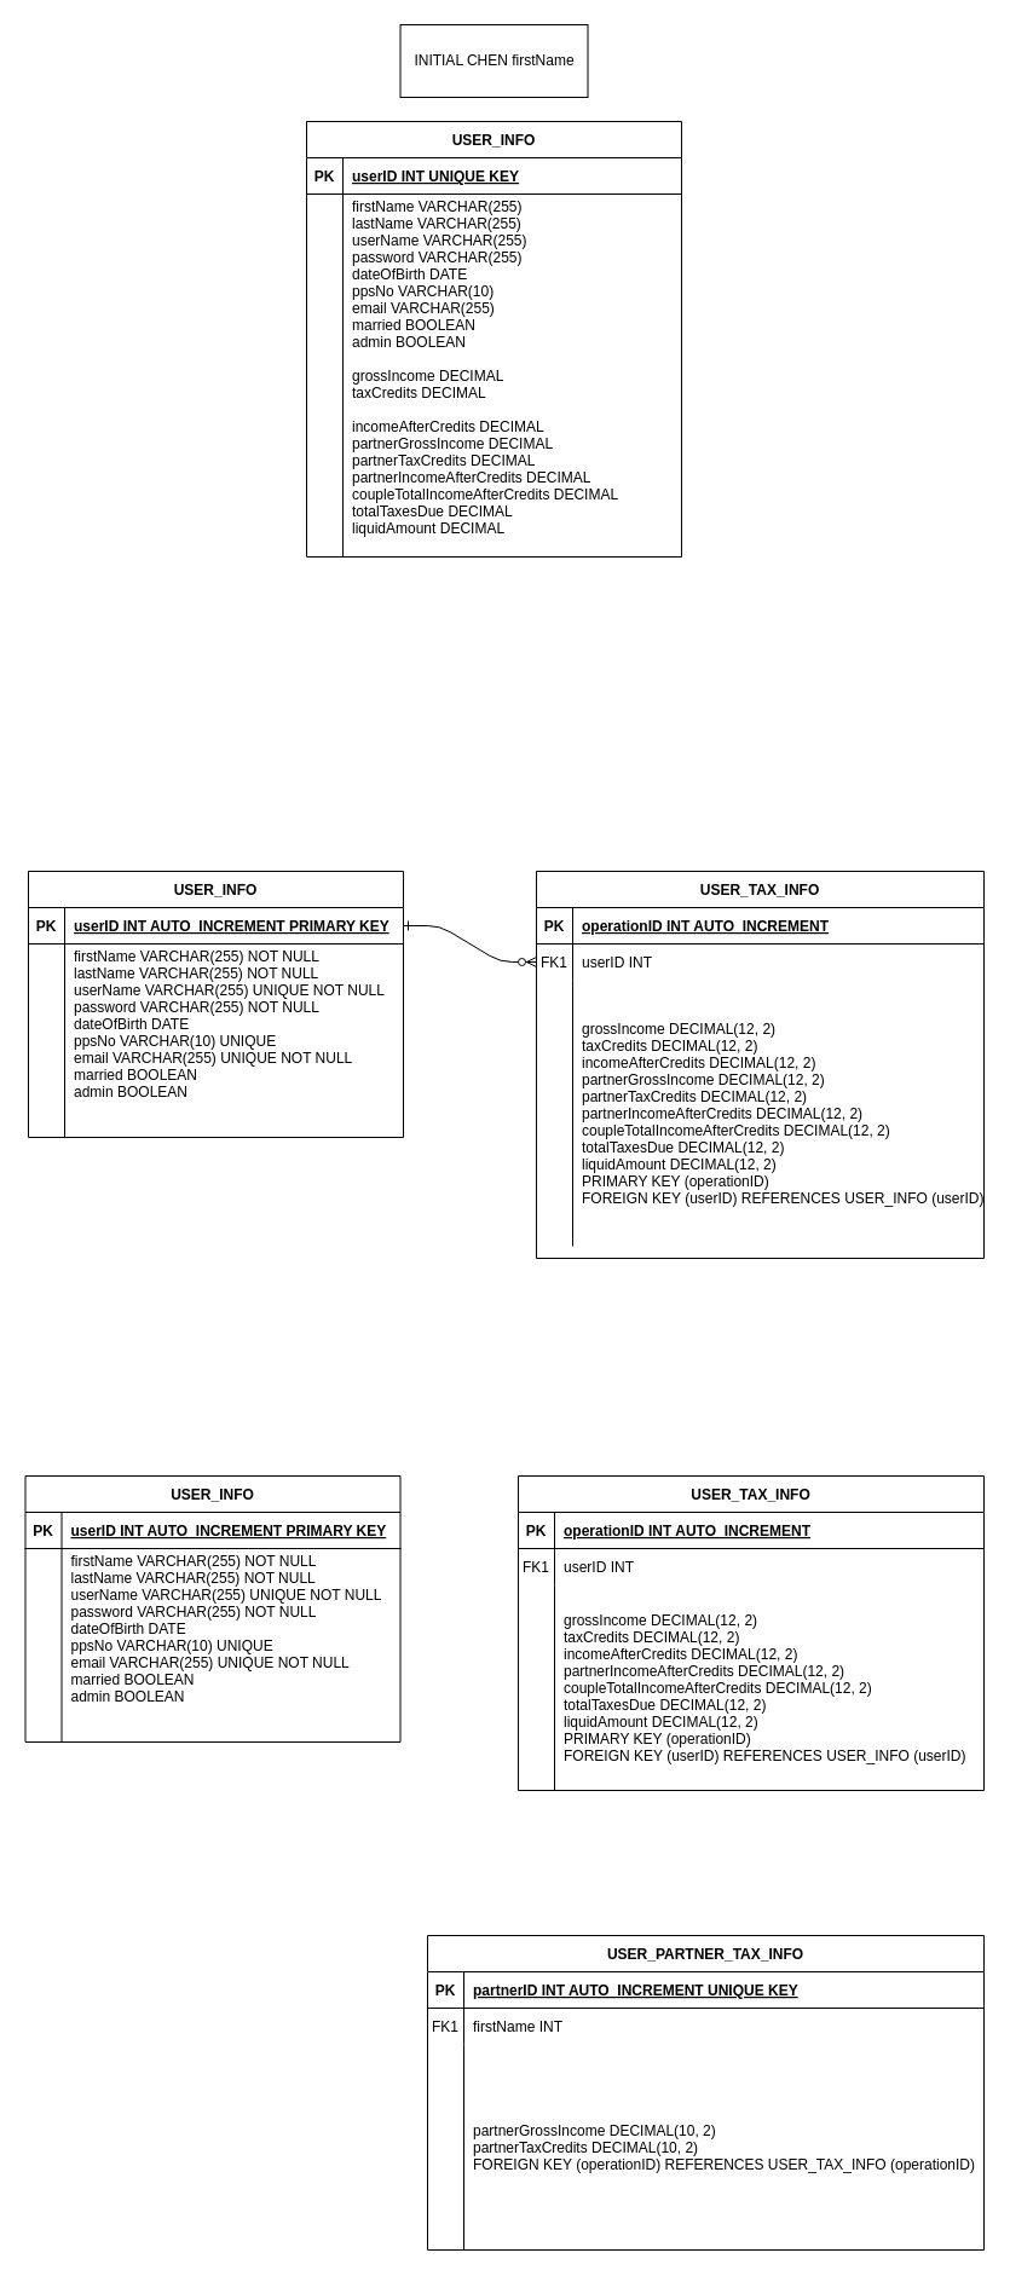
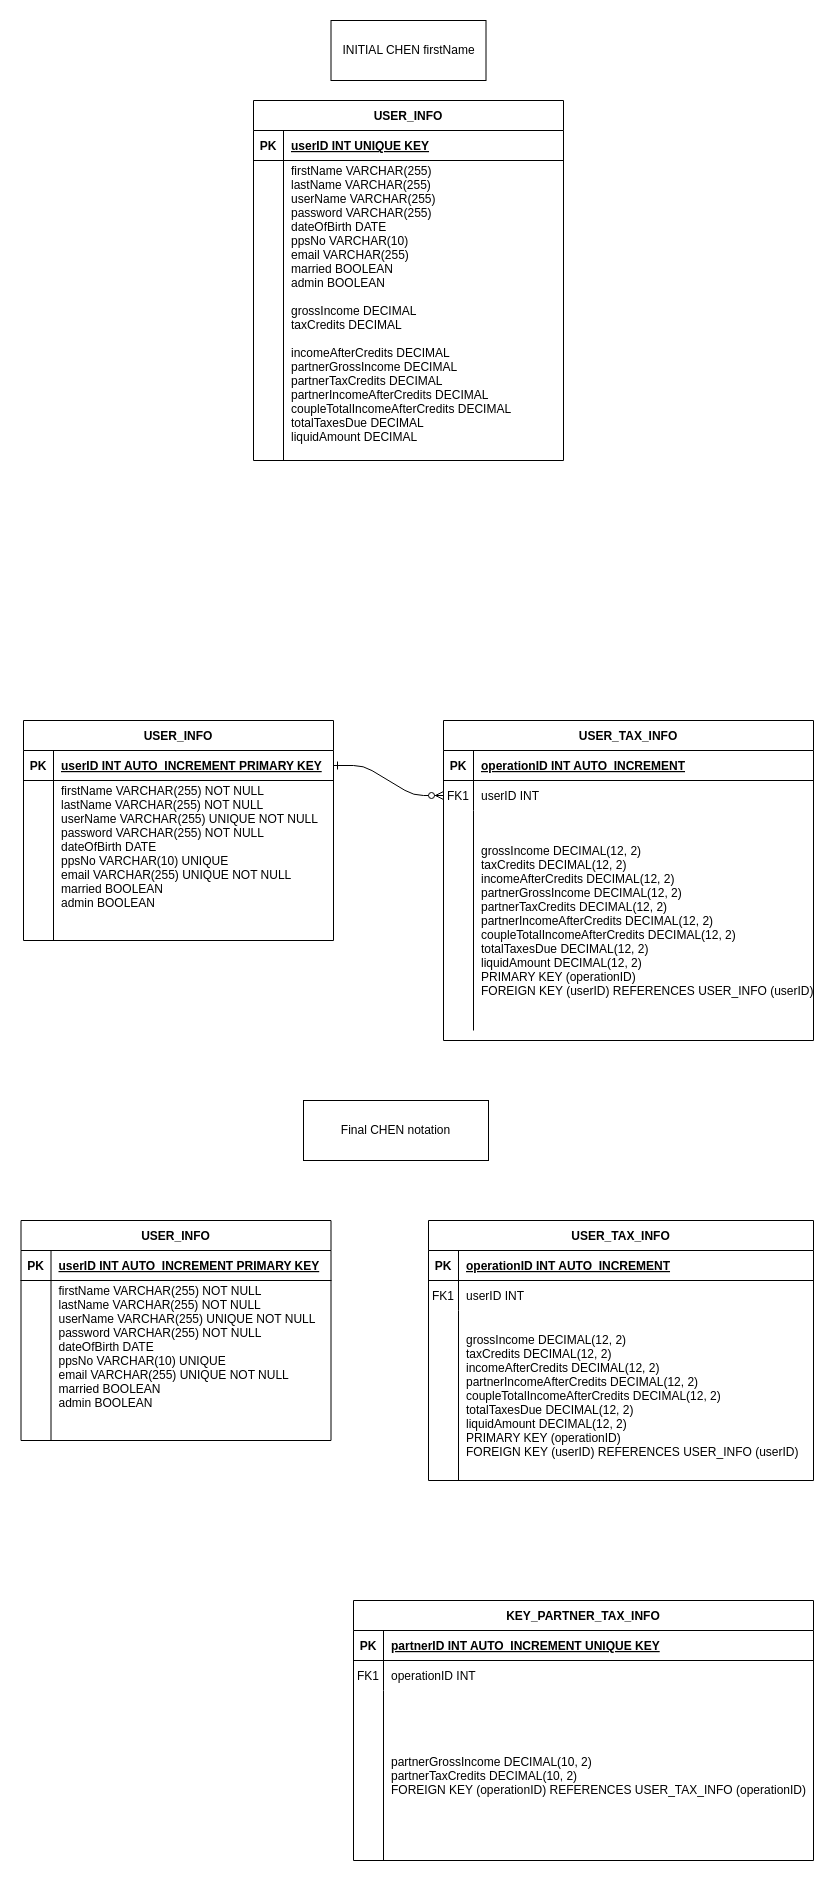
  <mxCell id="0" />
  <mxCell id="1" parent="0" />
  <mxCell id="2" value="" style="edgeStyle=entityRelationEdgeStyle;endArrow=ERzeroToMany;startArrow=ERone;endFill=1;startFill=0;" parent="1" source="14" target="7" edge="1"><mxGeometry width="100" height="100" relative="1" as="geometry"><mxPoint x="343" y="1600" as="sourcePoint" /><mxPoint x="443" y="1500" as="targetPoint" /></mxGeometry></mxCell>
  <mxCell id="3" value="USER_TAX_INFO" style="shape=table;startSize=30;container=1;collapsible=1;childLayout=tableLayout;fixedRows=1;rowLines=0;fontStyle=1;align=center;resizeLast=1;" parent="1" vertex="1"><mxGeometry x="443" y="720" width="370" height="320" as="geometry" /></mxCell>
  <mxCell id="4" value="" style="shape=partialRectangle;collapsible=0;dropTarget=0;pointerEvents=0;fillColor=none;points=[[0,0.5],[1,0.5]];portConstraint=eastwest;top=0;left=0;right=0;bottom=1;" parent="3" vertex="1"><mxGeometry y="30" width="370" height="30" as="geometry" /></mxCell>
  <mxCell id="5" value="PK" style="shape=partialRectangle;overflow=hidden;connectable=0;fillColor=none;top=0;left=0;bottom=0;right=0;fontStyle=1;" parent="4" vertex="1"><mxGeometry width="30" height="30" as="geometry"><mxRectangle width="30" height="30" as="alternateBounds" /></mxGeometry></mxCell>
  <mxCell id="6" value="operationID INT AUTO_INCREMENT " style="shape=partialRectangle;overflow=hidden;connectable=0;fillColor=none;top=0;left=0;bottom=0;right=0;align=left;spacingLeft=6;fontStyle=5;" parent="4" vertex="1"><mxGeometry x="30" width="340" height="30" as="geometry"><mxRectangle width="340" height="30" as="alternateBounds" /></mxGeometry></mxCell>
  <mxCell id="7" value="" style="shape=partialRectangle;collapsible=0;dropTarget=0;pointerEvents=0;fillColor=none;points=[[0,0.5],[1,0.5]];portConstraint=eastwest;top=0;left=0;right=0;bottom=0;" parent="3" vertex="1"><mxGeometry y="60" width="370" height="30" as="geometry" /></mxCell>
  <mxCell id="8" value="FK1" style="shape=partialRectangle;overflow=hidden;connectable=0;fillColor=none;top=0;left=0;bottom=0;right=0;" parent="7" vertex="1"><mxGeometry width="30" height="30" as="geometry"><mxRectangle width="30" height="30" as="alternateBounds" /></mxGeometry></mxCell>
  <mxCell id="9" value="userID INT" style="shape=partialRectangle;overflow=hidden;connectable=0;fillColor=none;top=0;left=0;bottom=0;right=0;align=left;spacingLeft=6;" parent="7" vertex="1"><mxGeometry x="30" width="340" height="30" as="geometry"><mxRectangle width="340" height="30" as="alternateBounds" /></mxGeometry></mxCell>
  <mxCell id="10" value="" style="shape=partialRectangle;collapsible=0;dropTarget=0;pointerEvents=0;fillColor=none;points=[[0,0.5],[1,0.5]];portConstraint=eastwest;top=0;left=0;right=0;bottom=0;" parent="3" vertex="1"><mxGeometry y="90" width="370" height="220" as="geometry" /></mxCell>
  <mxCell id="11" value="" style="shape=partialRectangle;overflow=hidden;connectable=0;fillColor=none;top=0;left=0;bottom=0;right=0;" parent="10" vertex="1"><mxGeometry width="30" height="220" as="geometry"><mxRectangle width="30" height="220" as="alternateBounds" /></mxGeometry></mxCell>
  <mxCell id="12" value="grossIncome DECIMAL(12, 2)&#10;taxCredits DECIMAL(12, 2)&#10;incomeAfterCredits DECIMAL(12, 2)&#10;partnerGrossIncome DECIMAL(12, 2)&#10;partnerTaxCredits DECIMAL(12, 2)&#10;partnerIncomeAfterCredits DECIMAL(12, 2)&#10;coupleTotalIncomeAfterCredits DECIMAL(12, 2)&#10;totalTaxesDue DECIMAL(12, 2)&#10;liquidAmount DECIMAL(12, 2)&#10;PRIMARY KEY (operationID)&#10;FOREIGN KEY (userID) REFERENCES USER_INFO (userID)" style="shape=partialRectangle;overflow=hidden;connectable=0;fillColor=none;top=0;left=0;bottom=0;right=0;align=left;spacingLeft=6;" parent="10" vertex="1"><mxGeometry x="30" width="340" height="220" as="geometry"><mxRectangle width="340" height="220" as="alternateBounds" /></mxGeometry></mxCell>
  <mxCell id="13" value="USER_INFO" style="shape=table;startSize=30;container=1;collapsible=1;childLayout=tableLayout;fixedRows=1;rowLines=0;fontStyle=1;align=center;resizeLast=1;" parent="1" vertex="1"><mxGeometry x="23" y="720" width="310" height="220" as="geometry" /></mxCell>
  <mxCell id="14" value="" style="shape=partialRectangle;collapsible=0;dropTarget=0;pointerEvents=0;fillColor=none;points=[[0,0.5],[1,0.5]];portConstraint=eastwest;top=0;left=0;right=0;bottom=1;" parent="13" vertex="1"><mxGeometry y="30" width="310" height="30" as="geometry" /></mxCell>
  <mxCell id="15" value="PK" style="shape=partialRectangle;overflow=hidden;connectable=0;fillColor=none;top=0;left=0;bottom=0;right=0;fontStyle=1;" parent="14" vertex="1"><mxGeometry width="30" height="30" as="geometry"><mxRectangle width="30" height="30" as="alternateBounds" /></mxGeometry></mxCell>
  <mxCell id="16" value="userID INT AUTO_INCREMENT PRIMARY KEY" style="shape=partialRectangle;overflow=hidden;connectable=0;fillColor=none;top=0;left=0;bottom=0;right=0;align=left;spacingLeft=6;fontStyle=5;" parent="14" vertex="1"><mxGeometry x="30" width="280" height="30" as="geometry"><mxRectangle width="280" height="30" as="alternateBounds" /></mxGeometry></mxCell>
  <mxCell id="17" value="" style="shape=partialRectangle;collapsible=0;dropTarget=0;pointerEvents=0;fillColor=none;points=[[0,0.5],[1,0.5]];portConstraint=eastwest;top=0;left=0;right=0;bottom=0;" parent="13" vertex="1"><mxGeometry y="60" width="310" height="160" as="geometry" /></mxCell>
  <mxCell id="18" value="" style="shape=partialRectangle;overflow=hidden;connectable=0;fillColor=none;top=0;left=0;bottom=0;right=0;" parent="17" vertex="1"><mxGeometry width="30" height="160" as="geometry"><mxRectangle width="30" height="160" as="alternateBounds" /></mxGeometry></mxCell>
  <mxCell id="19" value="firstName VARCHAR(255) NOT NULL&#10;lastName VARCHAR(255) NOT NULL&#10;userName VARCHAR(255) UNIQUE NOT NULL&#10;password VARCHAR(255) NOT NULL&#10;dateOfBirth DATE&#10;ppsNo VARCHAR(10) UNIQUE&#10;email VARCHAR(255) UNIQUE NOT NULL&#10;married BOOLEAN&#10;admin BOOLEAN&#10;&#10;" style="shape=partialRectangle;overflow=hidden;connectable=0;fillColor=none;top=0;left=0;bottom=0;right=0;align=left;spacingLeft=6;" parent="17" vertex="1"><mxGeometry x="30" width="280" height="160" as="geometry"><mxRectangle width="280" height="160" as="alternateBounds" /></mxGeometry></mxCell>
  <mxCell id="20" value="INITIAL CHEN firstName" style="rounded=0;whiteSpace=wrap;html=1;" parent="1" vertex="1"><mxGeometry x="330.5" y="20" width="155" height="60" as="geometry" /></mxCell>
  <mxCell id="21" value="USER_INFO" style="shape=table;startSize=30;container=1;collapsible=1;childLayout=tableLayout;fixedRows=1;rowLines=0;fontStyle=1;align=center;resizeLast=1;" parent="1" vertex="1"><mxGeometry x="253" y="100" width="310" height="360" as="geometry" /></mxCell>
  <mxCell id="22" value="" style="shape=partialRectangle;collapsible=0;dropTarget=0;pointerEvents=0;fillColor=none;points=[[0,0.5],[1,0.5]];portConstraint=eastwest;top=0;left=0;right=0;bottom=1;" parent="21" vertex="1"><mxGeometry y="30" width="310" height="30" as="geometry" /></mxCell>
  <mxCell id="23" value="PK" style="shape=partialRectangle;overflow=hidden;connectable=0;fillColor=none;top=0;left=0;bottom=0;right=0;fontStyle=1;" parent="22" vertex="1"><mxGeometry width="30" height="30" as="geometry"><mxRectangle width="30" height="30" as="alternateBounds" /></mxGeometry></mxCell>
  <mxCell id="24" value="userID INT UNIQUE KEY" style="shape=partialRectangle;overflow=hidden;connectable=0;fillColor=none;top=0;left=0;bottom=0;right=0;align=left;spacingLeft=6;fontStyle=5;" parent="22" vertex="1"><mxGeometry x="30" width="280" height="30" as="geometry"><mxRectangle width="280" height="30" as="alternateBounds" /></mxGeometry></mxCell>
  <mxCell id="25" value="" style="shape=partialRectangle;collapsible=0;dropTarget=0;pointerEvents=0;fillColor=none;points=[[0,0.5],[1,0.5]];portConstraint=eastwest;top=0;left=0;right=0;bottom=0;" parent="21" vertex="1"><mxGeometry y="60" width="310" height="300" as="geometry" /></mxCell>
  <mxCell id="26" value="" style="shape=partialRectangle;overflow=hidden;connectable=0;fillColor=none;top=0;left=0;bottom=0;right=0;" parent="25" vertex="1"><mxGeometry width="30" height="300" as="geometry"><mxRectangle width="30" height="300" as="alternateBounds" /></mxGeometry></mxCell>
  <mxCell id="27" value="firstName VARCHAR(255)&#10;lastName VARCHAR(255)&#10;userName VARCHAR(255)&#10;password VARCHAR(255) &#10;dateOfBirth DATE&#10;ppsNo VARCHAR(10)&#10;email VARCHAR(255)&#10;married BOOLEAN&#10;admin BOOLEAN&#10;&#10;grossIncome DECIMAL&#10;taxCredits DECIMAL&#10;&#10;incomeAfterCredits DECIMAL&#10;partnerGrossIncome DECIMAL&#10;partnerTaxCredits DECIMAL&#10;partnerIncomeAfterCredits DECIMAL&#10;coupleTotalIncomeAfterCredits DECIMAL&#10;totalTaxesDue DECIMAL&#10;liquidAmount DECIMAL&#10;" style="shape=partialRectangle;overflow=hidden;connectable=0;fillColor=none;top=0;left=0;bottom=0;right=0;align=left;spacingLeft=6;" parent="25" vertex="1"><mxGeometry x="30" width="280" height="300" as="geometry"><mxRectangle width="280" height="300" as="alternateBounds" /></mxGeometry></mxCell>
+ <mxCell id="28" value="Final CHEN notation" style="rounded=0;whiteSpace=wrap;html=1;" parent="1" vertex="1"><mxGeometry x="303" y="1100" width="185" height="60" as="geometry" /></mxCell>
  <mxCell id="29" value="USER_INFO" style="shape=table;startSize=30;container=1;collapsible=1;childLayout=tableLayout;fixedRows=1;rowLines=0;fontStyle=1;align=center;resizeLast=1;" vertex="1" parent="1"><mxGeometry x="20.5" y="1220" width="310" height="220" as="geometry" /></mxCell>
  <mxCell id="30" value="" style="shape=partialRectangle;collapsible=0;dropTarget=0;pointerEvents=0;fillColor=none;points=[[0,0.5],[1,0.5]];portConstraint=eastwest;top=0;left=0;right=0;bottom=1;" vertex="1" parent="29"><mxGeometry y="30" width="310" height="30" as="geometry" /></mxCell>
  <mxCell id="31" value="PK" style="shape=partialRectangle;overflow=hidden;connectable=0;fillColor=none;top=0;left=0;bottom=0;right=0;fontStyle=1;" vertex="1" parent="30"><mxGeometry width="30" height="30" as="geometry"><mxRectangle width="30" height="30" as="alternateBounds" /></mxGeometry></mxCell>
  <mxCell id="32" value="userID INT AUTO_INCREMENT PRIMARY KEY" style="shape=partialRectangle;overflow=hidden;connectable=0;fillColor=none;top=0;left=0;bottom=0;right=0;align=left;spacingLeft=6;fontStyle=5;" vertex="1" parent="30"><mxGeometry x="30" width="280" height="30" as="geometry"><mxRectangle width="280" height="30" as="alternateBounds" /></mxGeometry></mxCell>
  <mxCell id="33" value="" style="shape=partialRectangle;collapsible=0;dropTarget=0;pointerEvents=0;fillColor=none;points=[[0,0.5],[1,0.5]];portConstraint=eastwest;top=0;left=0;right=0;bottom=0;" vertex="1" parent="29"><mxGeometry y="60" width="310" height="160" as="geometry" /></mxCell>
  <mxCell id="34" value="" style="shape=partialRectangle;overflow=hidden;connectable=0;fillColor=none;top=0;left=0;bottom=0;right=0;" vertex="1" parent="33"><mxGeometry width="30" height="160" as="geometry"><mxRectangle width="30" height="160" as="alternateBounds" /></mxGeometry></mxCell>
  <mxCell id="35" value="firstName VARCHAR(255) NOT NULL&#10;lastName VARCHAR(255) NOT NULL&#10;userName VARCHAR(255) UNIQUE NOT NULL&#10;password VARCHAR(255) NOT NULL&#10;dateOfBirth DATE&#10;ppsNo VARCHAR(10) UNIQUE&#10;email VARCHAR(255) UNIQUE NOT NULL&#10;married BOOLEAN&#10;admin BOOLEAN&#10;&#10;" style="shape=partialRectangle;overflow=hidden;connectable=0;fillColor=none;top=0;left=0;bottom=0;right=0;align=left;spacingLeft=6;" vertex="1" parent="33"><mxGeometry x="30" width="280" height="160" as="geometry"><mxRectangle width="280" height="160" as="alternateBounds" /></mxGeometry></mxCell>
  <mxCell id="36" value="USER_TAX_INFO" style="shape=table;startSize=30;container=1;collapsible=1;childLayout=tableLayout;fixedRows=1;rowLines=0;fontStyle=1;align=center;resizeLast=1;" vertex="1" parent="1"><mxGeometry x="428" y="1220" width="385" height="260" as="geometry" /></mxCell>
  <mxCell id="37" value="" style="shape=partialRectangle;collapsible=0;dropTarget=0;pointerEvents=0;fillColor=none;points=[[0,0.5],[1,0.5]];portConstraint=eastwest;top=0;left=0;right=0;bottom=1;" vertex="1" parent="36"><mxGeometry y="30" width="385" height="30" as="geometry" /></mxCell>
  <mxCell id="38" value="PK" style="shape=partialRectangle;overflow=hidden;connectable=0;fillColor=none;top=0;left=0;bottom=0;right=0;fontStyle=1;" vertex="1" parent="37"><mxGeometry width="30" height="30" as="geometry"><mxRectangle width="30" height="30" as="alternateBounds" /></mxGeometry></mxCell>
  <mxCell id="39" value="operationID INT AUTO_INCREMENT " style="shape=partialRectangle;overflow=hidden;connectable=0;fillColor=none;top=0;left=0;bottom=0;right=0;align=left;spacingLeft=6;fontStyle=5;" vertex="1" parent="37"><mxGeometry x="30" width="355" height="30" as="geometry"><mxRectangle width="355" height="30" as="alternateBounds" /></mxGeometry></mxCell>
  <mxCell id="40" value="" style="shape=partialRectangle;collapsible=0;dropTarget=0;pointerEvents=0;fillColor=none;points=[[0,0.5],[1,0.5]];portConstraint=eastwest;top=0;left=0;right=0;bottom=0;" vertex="1" parent="36"><mxGeometry y="60" width="385" height="30" as="geometry" /></mxCell>
  <mxCell id="41" value="FK1" style="shape=partialRectangle;overflow=hidden;connectable=0;fillColor=none;top=0;left=0;bottom=0;right=0;" vertex="1" parent="40"><mxGeometry width="30" height="30" as="geometry"><mxRectangle width="30" height="30" as="alternateBounds" /></mxGeometry></mxCell>
  <mxCell id="42" value="userID INT" style="shape=partialRectangle;overflow=hidden;connectable=0;fillColor=none;top=0;left=0;bottom=0;right=0;align=left;spacingLeft=6;" vertex="1" parent="40"><mxGeometry x="30" width="355" height="30" as="geometry"><mxRectangle width="355" height="30" as="alternateBounds" /></mxGeometry></mxCell>
  <mxCell id="43" value="" style="shape=partialRectangle;collapsible=0;dropTarget=0;pointerEvents=0;fillColor=none;points=[[0,0.5],[1,0.5]];portConstraint=eastwest;top=0;left=0;right=0;bottom=0;" vertex="1" parent="36"><mxGeometry y="90" width="385" height="170" as="geometry" /></mxCell>
  <mxCell id="44" value="" style="shape=partialRectangle;overflow=hidden;connectable=0;fillColor=none;top=0;left=0;bottom=0;right=0;" vertex="1" parent="43"><mxGeometry width="30" height="170" as="geometry"><mxRectangle width="30" height="170" as="alternateBounds" /></mxGeometry></mxCell>
  <mxCell id="45" value="grossIncome DECIMAL(12, 2)&#10;taxCredits DECIMAL(12, 2)&#10;incomeAfterCredits DECIMAL(12, 2)&#10;partnerIncomeAfterCredits DECIMAL(12, 2)&#10;coupleTotalIncomeAfterCredits DECIMAL(12, 2)&#10;totalTaxesDue DECIMAL(12, 2)&#10;liquidAmount DECIMAL(12, 2)&#10;PRIMARY KEY (operationID)&#10;FOREIGN KEY (userID) REFERENCES USER_INFO (userID)" style="shape=partialRectangle;overflow=hidden;connectable=0;fillColor=none;top=0;left=0;bottom=0;right=0;align=left;spacingLeft=6;" vertex="1" parent="43"><mxGeometry x="30" width="355" height="170" as="geometry"><mxRectangle width="355" height="170" as="alternateBounds" /></mxGeometry></mxCell>
- <mxCell id="46" value="USER_PARTNER_TAX_INFO" style="shape=table;startSize=30;container=1;collapsible=1;childLayout=tableLayout;fixedRows=1;rowLines=0;fontStyle=1;align=center;resizeLast=1;" vertex="1" parent="1"><mxGeometry x="353" y="1600" width="460" height="260" as="geometry" /></mxCell>
+ <mxCell id="46" value="KEY_PARTNER_TAX_INFO" style="shape=table;startSize=30;container=1;collapsible=1;childLayout=tableLayout;fixedRows=1;rowLines=0;fontStyle=1;align=center;resizeLast=1;" vertex="1" parent="1"><mxGeometry x="353" y="1600" width="460" height="260" as="geometry" /></mxCell>
  <mxCell id="47" value="" style="shape=partialRectangle;collapsible=0;dropTarget=0;pointerEvents=0;fillColor=none;points=[[0,0.5],[1,0.5]];portConstraint=eastwest;top=0;left=0;right=0;bottom=1;" vertex="1" parent="46"><mxGeometry y="30" width="460" height="30" as="geometry" /></mxCell>
  <mxCell id="48" value="PK" style="shape=partialRectangle;overflow=hidden;connectable=0;fillColor=none;top=0;left=0;bottom=0;right=0;fontStyle=1;" vertex="1" parent="47"><mxGeometry width="30" height="30" as="geometry"><mxRectangle width="30" height="30" as="alternateBounds" /></mxGeometry></mxCell>
  <mxCell id="49" value="partnerID INT AUTO_INCREMENT UNIQUE KEY " style="shape=partialRectangle;overflow=hidden;connectable=0;fillColor=none;top=0;left=0;bottom=0;right=0;align=left;spacingLeft=6;fontStyle=5;" vertex="1" parent="47"><mxGeometry x="30" width="430" height="30" as="geometry"><mxRectangle width="430" height="30" as="alternateBounds" /></mxGeometry></mxCell>
  <mxCell id="50" value="" style="shape=partialRectangle;collapsible=0;dropTarget=0;pointerEvents=0;fillColor=none;points=[[0,0.5],[1,0.5]];portConstraint=eastwest;top=0;left=0;right=0;bottom=0;" vertex="1" parent="46"><mxGeometry y="60" width="460" height="30" as="geometry" /></mxCell>
  <mxCell id="51" value="FK1" style="shape=partialRectangle;overflow=hidden;connectable=0;fillColor=none;top=0;left=0;bottom=0;right=0;" vertex="1" parent="50"><mxGeometry width="30" height="30" as="geometry"><mxRectangle width="30" height="30" as="alternateBounds" /></mxGeometry></mxCell>
- <mxCell id="52" value="firstName INT" style="shape=partialRectangle;overflow=hidden;connectable=0;fillColor=none;top=0;left=0;bottom=0;right=0;align=left;spacingLeft=6;" vertex="1" parent="50"><mxGeometry x="30" width="430" height="30" as="geometry"><mxRectangle width="430" height="30" as="alternateBounds" /></mxGeometry></mxCell>
+ <mxCell id="52" value="operationID INT" style="shape=partialRectangle;overflow=hidden;connectable=0;fillColor=none;top=0;left=0;bottom=0;right=0;align=left;spacingLeft=6;" vertex="1" parent="50"><mxGeometry x="30" width="430" height="30" as="geometry"><mxRectangle width="430" height="30" as="alternateBounds" /></mxGeometry></mxCell>
  <mxCell id="53" value="" style="shape=partialRectangle;collapsible=0;dropTarget=0;pointerEvents=0;fillColor=none;points=[[0,0.5],[1,0.5]];portConstraint=eastwest;top=0;left=0;right=0;bottom=0;" vertex="1" parent="46"><mxGeometry y="90" width="460" height="170" as="geometry" /></mxCell>
  <mxCell id="54" value="" style="shape=partialRectangle;overflow=hidden;connectable=0;fillColor=none;top=0;left=0;bottom=0;right=0;" vertex="1" parent="53"><mxGeometry width="30" height="170" as="geometry"><mxRectangle width="30" height="170" as="alternateBounds" /></mxGeometry></mxCell>
  <mxCell id="55" value="partnerGrossIncome DECIMAL(10, 2)&#10;partnerTaxCredits DECIMAL(10, 2)&#10;FOREIGN KEY (operationID) REFERENCES USER_TAX_INFO (operationID)" style="shape=partialRectangle;overflow=hidden;connectable=0;fillColor=none;top=0;left=0;bottom=0;right=0;align=left;spacingLeft=6;" vertex="1" parent="53"><mxGeometry x="30" width="430" height="170" as="geometry"><mxRectangle width="430" height="170" as="alternateBounds" /></mxGeometry></mxCell>
